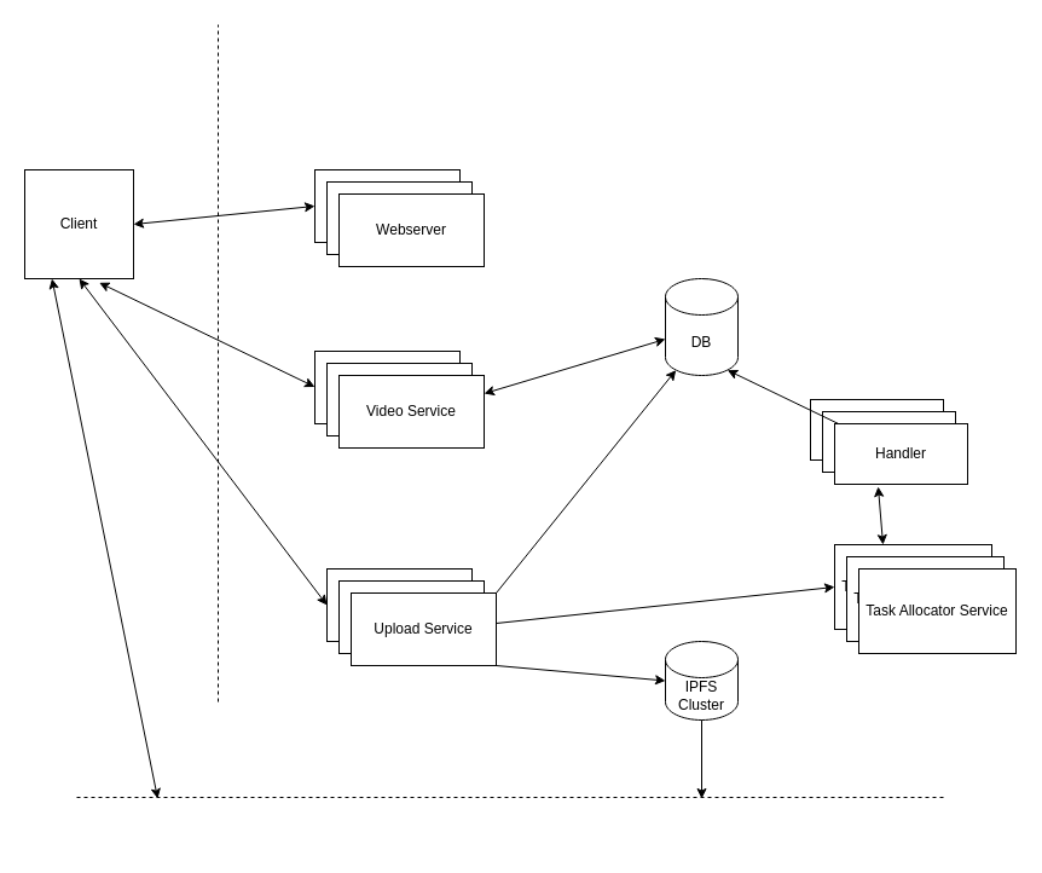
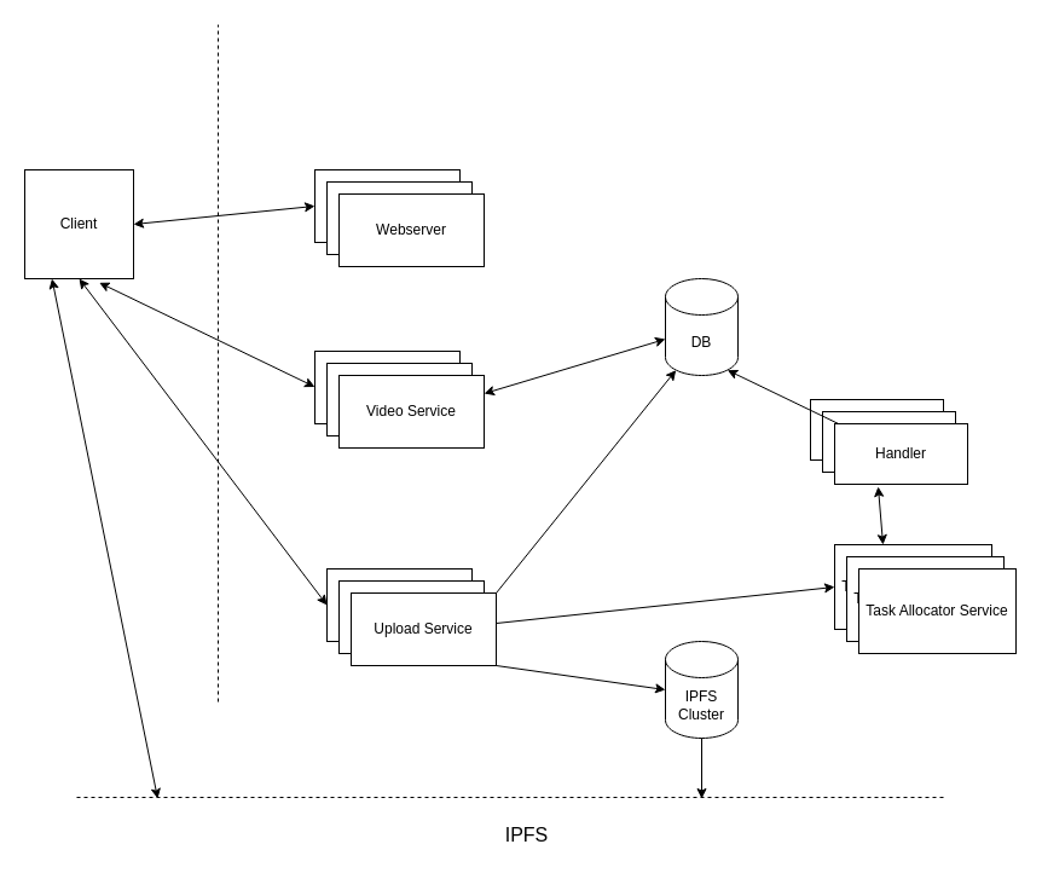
  <mxCell id="0" />
  <mxCell id="1" parent="0" />
  <mxCell id="2" value="" style="endArrow=none;dashed=1;html=1;" parent="1" edge="1"><mxGeometry width="50" height="50" relative="1" as="geometry"><mxPoint x="180" y="580" as="sourcePoint" /><mxPoint x="180" y="20" as="targetPoint" /></mxGeometry></mxCell>
  <mxCell id="3" value="Client" style="rounded=0;whiteSpace=wrap;html=1;" parent="1" vertex="1"><mxGeometry x="20" y="140" width="90" height="90" as="geometry" /></mxCell>
  <mxCell id="4" value="Webserver" style="rounded=0;whiteSpace=wrap;html=1;" parent="1" vertex="1"><mxGeometry x="260" y="140" width="120" height="60" as="geometry" /></mxCell>
  <mxCell id="5" value="Webserver" style="rounded=0;whiteSpace=wrap;html=1;" parent="1" vertex="1"><mxGeometry x="270" y="150" width="120" height="60" as="geometry" /></mxCell>
  <mxCell id="6" value="Webserver" style="rounded=0;whiteSpace=wrap;html=1;" parent="1" vertex="1"><mxGeometry x="280" y="160" width="120" height="60" as="geometry" /></mxCell>
  <mxCell id="7" value="Video Service" style="rounded=0;whiteSpace=wrap;html=1;" parent="1" vertex="1"><mxGeometry x="260" y="290" width="120" height="60" as="geometry" /></mxCell>
  <mxCell id="8" value="Video Service" style="rounded=0;whiteSpace=wrap;html=1;" parent="1" vertex="1"><mxGeometry x="270" y="300" width="120" height="60" as="geometry" /></mxCell>
  <mxCell id="9" value="Video Service" style="rounded=0;whiteSpace=wrap;html=1;" parent="1" vertex="1"><mxGeometry x="280" y="310" width="120" height="60" as="geometry" /></mxCell>
  <mxCell id="10" value="Upload Service" style="rounded=0;whiteSpace=wrap;html=1;" parent="1" vertex="1"><mxGeometry x="270" y="470" width="120" height="60" as="geometry" /></mxCell>
  <mxCell id="11" value="Upload Service" style="rounded=0;whiteSpace=wrap;html=1;" parent="1" vertex="1"><mxGeometry x="280" y="480" width="120" height="60" as="geometry" /></mxCell>
  <mxCell id="12" value="Upload Service" style="rounded=0;whiteSpace=wrap;html=1;" parent="1" vertex="1"><mxGeometry x="290" y="490" width="120" height="60" as="geometry" /></mxCell>
  <mxCell id="13" value="" style="endArrow=classic;startArrow=classic;html=1;exitX=1;exitY=0.5;exitDx=0;exitDy=0;" parent="1" source="3" edge="1"><mxGeometry width="50" height="50" relative="1" as="geometry"><mxPoint x="210" y="220" as="sourcePoint" /><mxPoint x="260" y="170" as="targetPoint" /></mxGeometry></mxCell>
  <mxCell id="14" value="" style="endArrow=classic;startArrow=classic;html=1;exitX=0.685;exitY=1.037;exitDx=0;exitDy=0;exitPerimeter=0;" parent="1" source="3" edge="1"><mxGeometry width="50" height="50" relative="1" as="geometry"><mxPoint x="140" y="319.5" as="sourcePoint" /><mxPoint x="260" y="319.5" as="targetPoint" /></mxGeometry></mxCell>
  <mxCell id="15" value="" style="endArrow=classic;startArrow=classic;html=1;exitX=0.5;exitY=1;exitDx=0;exitDy=0;entryX=0;entryY=0.5;entryDx=0;entryDy=0;" parent="1" source="3" target="10" edge="1"><mxGeometry width="50" height="50" relative="1" as="geometry"><mxPoint x="30" y="200" as="sourcePoint" /><mxPoint x="187.8" y="317.28" as="targetPoint" /></mxGeometry></mxCell>
  <mxCell id="16" value="Task Allocator Service" style="rounded=0;whiteSpace=wrap;html=1;" parent="1" vertex="1"><mxGeometry x="690" y="450" width="130" height="70" as="geometry" /></mxCell>
  <mxCell id="17" value="Handler" style="rounded=0;whiteSpace=wrap;html=1;" parent="1" vertex="1"><mxGeometry x="670" y="330" width="110" height="50" as="geometry" /></mxCell>
  <mxCell id="18" value="DB" style="shape=cylinder3;whiteSpace=wrap;html=1;boundedLbl=1;backgroundOutline=1;size=15;" parent="1" vertex="1"><mxGeometry x="550" y="230" width="60" height="80" as="geometry" /></mxCell>
  <mxCell id="19" value="" style="endArrow=classic;startArrow=classic;html=1;exitX=1;exitY=0.25;exitDx=0;exitDy=0;" parent="1" source="9" edge="1"><mxGeometry width="50" height="50" relative="1" as="geometry"><mxPoint x="500" y="330" as="sourcePoint" /><mxPoint x="550" y="280" as="targetPoint" /></mxGeometry></mxCell>
  <mxCell id="20" value="" style="endArrow=classic;startArrow=none;html=1;exitX=1;exitY=0.25;exitDx=0;exitDy=0;entryX=0;entryY=0.5;entryDx=0;entryDy=0;startFill=0;" parent="1" target="16" edge="1"><mxGeometry width="50" height="50" relative="1" as="geometry"><mxPoint x="410" y="515" as="sourcePoint" /><mxPoint x="560" y="470" as="targetPoint" /></mxGeometry></mxCell>
  <mxCell id="21" value="" style="endArrow=classic;startArrow=none;html=1;exitX=1;exitY=0.25;exitDx=0;exitDy=0;entryX=0.145;entryY=1;entryDx=0;entryDy=-4.35;entryPerimeter=0;endFill=1;startFill=0;" parent="1" target="18" edge="1"><mxGeometry width="50" height="50" relative="1" as="geometry"><mxPoint x="410" y="490" as="sourcePoint" /><mxPoint x="660" y="570" as="targetPoint" /></mxGeometry></mxCell>
  <mxCell id="22" value="Handler" style="rounded=0;whiteSpace=wrap;html=1;" parent="1" vertex="1"><mxGeometry x="680" y="340" width="110" height="50" as="geometry" /></mxCell>
  <mxCell id="23" value="Handler" style="rounded=0;whiteSpace=wrap;html=1;" parent="1" vertex="1"><mxGeometry x="690" y="350" width="110" height="50" as="geometry" /></mxCell>
  <mxCell id="24" value="" style="endArrow=classic;startArrow=classic;html=1;" parent="1" edge="1"><mxGeometry width="50" height="50" relative="1" as="geometry"><mxPoint x="730" y="450" as="sourcePoint" /><mxPoint x="726" y="402" as="targetPoint" /></mxGeometry></mxCell>
  <mxCell id="25" value="" style="endArrow=classic;startArrow=none;html=1;entryX=0.855;entryY=1;entryDx=0;entryDy=-4.35;entryPerimeter=0;endFill=1;startFill=0;" parent="1" source="23" target="18" edge="1"><mxGeometry width="50" height="50" relative="1" as="geometry"><mxPoint x="670" y="440" as="sourcePoint" /><mxPoint x="818.7" y="255.65" as="targetPoint" /></mxGeometry></mxCell>
  <mxCell id="26" value="" style="endArrow=none;dashed=1;html=1;" parent="1" edge="1"><mxGeometry width="50" height="50" relative="1" as="geometry"><mxPoint x="780" y="659" as="sourcePoint" /><mxPoint x="60" y="659" as="targetPoint" /></mxGeometry></mxCell>
+ <mxCell id="27" value="&lt;font style=&quot;font-size: 16px&quot;&gt;IPFS&lt;/font&gt;" style="text;html=1;align=center;verticalAlign=middle;resizable=0;points=[];autosize=1;" parent="1" vertex="1"><mxGeometry x="410" y="680" width="50" height="20" as="geometry" /></mxCell>
  <mxCell id="28" value="" style="endArrow=classic;startArrow=classic;html=1;exitX=0.25;exitY=1;exitDx=0;exitDy=0;" parent="1" source="3" edge="1"><mxGeometry width="50" height="50" relative="1" as="geometry"><mxPoint x="60" y="200" as="sourcePoint" /><mxPoint x="130" y="660" as="targetPoint" /></mxGeometry></mxCell>
- <mxCell id="29" value="IPFS Cluster" style="shape=cylinder3;whiteSpace=wrap;html=1;boundedLbl=1;backgroundOutline=1;size=15;" parent="1" vertex="1"><mxGeometry x="550" y="530" width="60" height="65" as="geometry" /></mxCell>
+ <mxCell id="29" value="IPFS Cluster" style="shape=cylinder3;whiteSpace=wrap;html=1;boundedLbl=1;backgroundOutline=1;size=15;" parent="1" vertex="1"><mxGeometry x="550" y="530" width="60" height="80" as="geometry" /></mxCell>
  <mxCell id="30" value="" style="endArrow=none;startArrow=classic;html=1;entryX=0.5;entryY=1;entryDx=0;entryDy=0;entryPerimeter=0;endFill=0;" parent="1" target="29" edge="1"><mxGeometry width="50" height="50" relative="1" as="geometry"><mxPoint x="580" y="660" as="sourcePoint" /><mxPoint x="595" y="630" as="targetPoint" /></mxGeometry></mxCell>
  <mxCell id="31" value="" style="endArrow=classic;html=1;entryX=0;entryY=0.5;entryDx=0;entryDy=0;entryPerimeter=0;" parent="1" target="29" edge="1"><mxGeometry width="50" height="50" relative="1" as="geometry"><mxPoint x="410" y="550" as="sourcePoint" /><mxPoint x="460" y="500" as="targetPoint" /></mxGeometry></mxCell>
  <mxCell id="32" value="Task Allocator Service" style="rounded=0;whiteSpace=wrap;html=1;" vertex="1" parent="1"><mxGeometry x="700" y="460" width="130" height="70" as="geometry" /></mxCell>
  <mxCell id="33" value="Task Allocator Service" style="rounded=0;whiteSpace=wrap;html=1;" vertex="1" parent="1"><mxGeometry x="710" y="470" width="130" height="70" as="geometry" /></mxCell>
